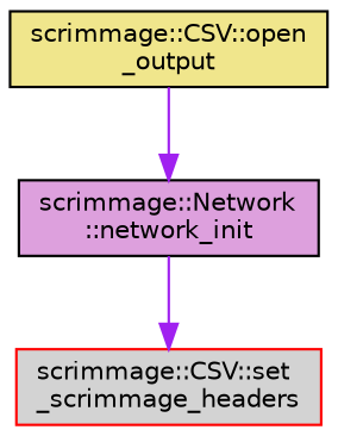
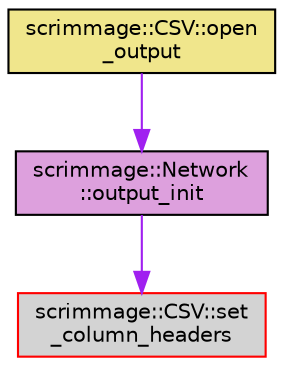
  digraph {
    rankdir=TB
    node [color=black fontname=Helvetica fontsize=10 shape=record style=filled]
    edge [color=purple fontname=Helvetica fontsize=10 labelfontname=Helvetica labelfontsize=10 style=solid]
-   n1 [fillcolor=plum fontcolor=black height=0.2 label="scrimmage::Network\l::network_init" width=0.4]
-   n2 [color=red fillcolor=lightgrey height=0.2 label="scrimmage::CSV::set\l_scrimmage_headers" width=0.4]
+   n1 [fillcolor=plum fontcolor=black height=0.2 label="scrimmage::Network\l::output_init" width=0.4]
+   n2 [color=red fillcolor=lightgrey height=0.2 label="scrimmage::CSV::set\l_column_headers" width=0.4]
    n3 [fillcolor=khaki height=0.2 label="scrimmage::CSV::open\l_output" width=0.4]
    n1 -> n2
    n3 -> n1
  }
